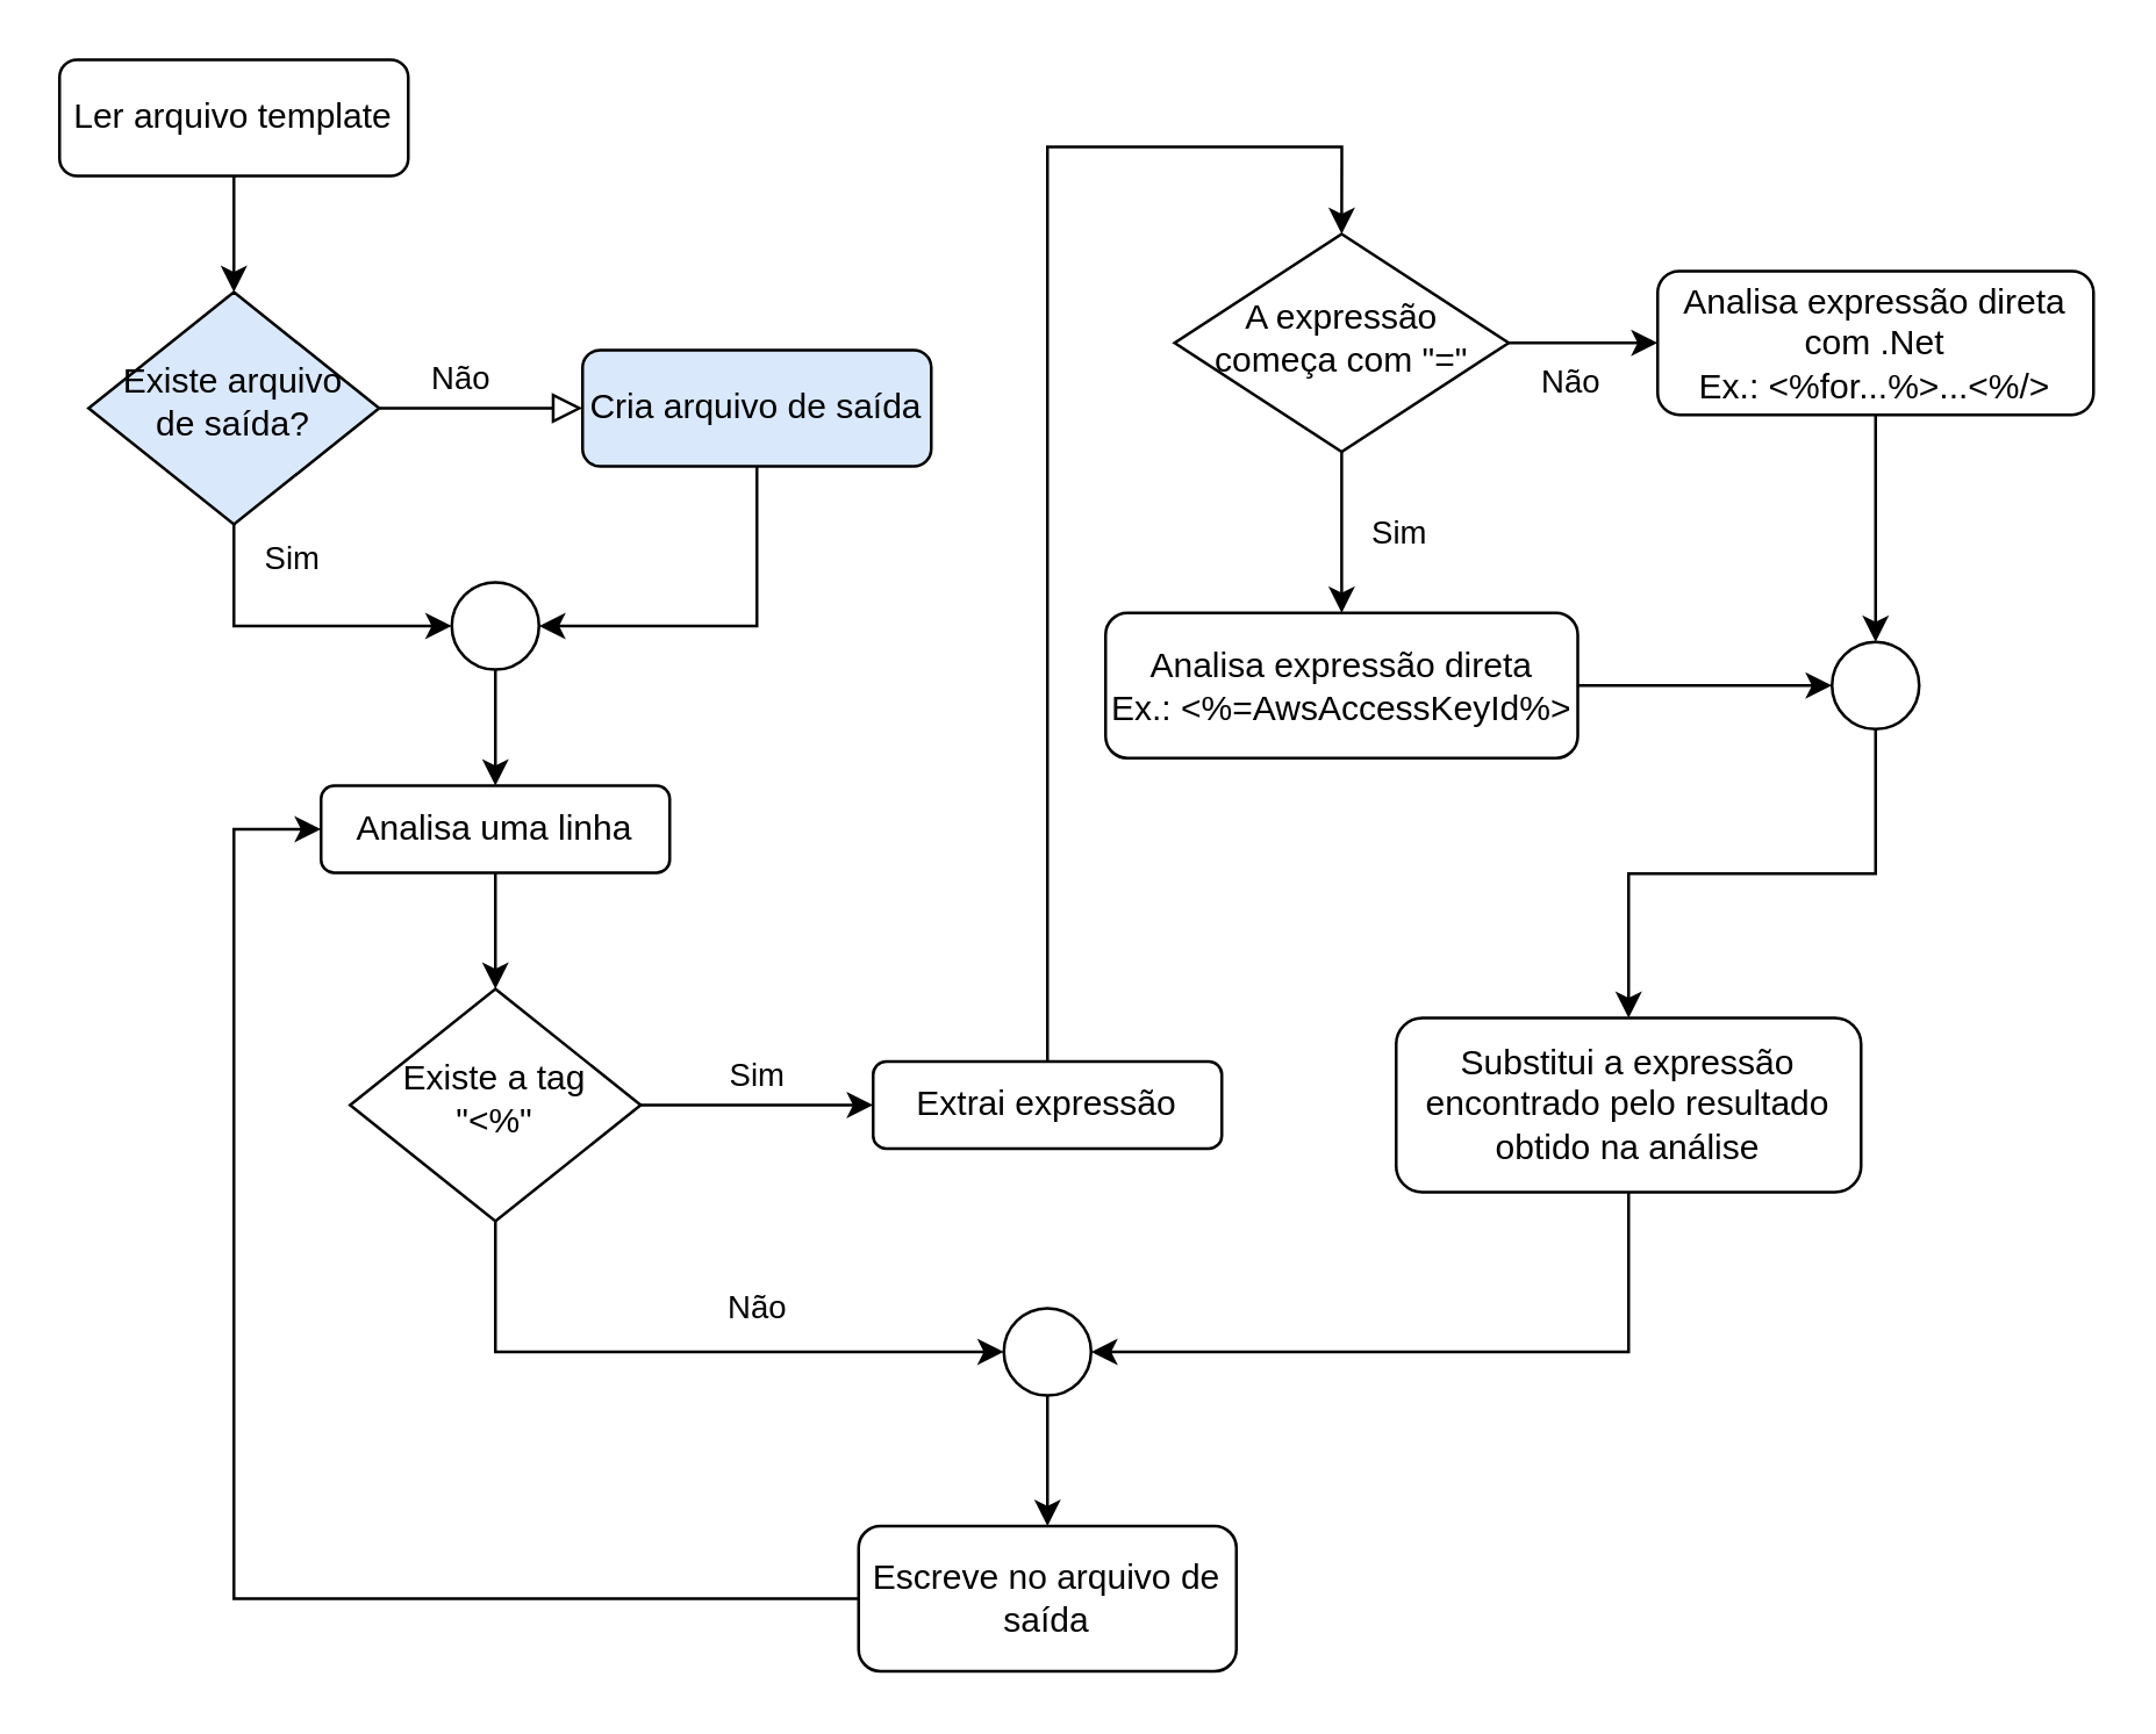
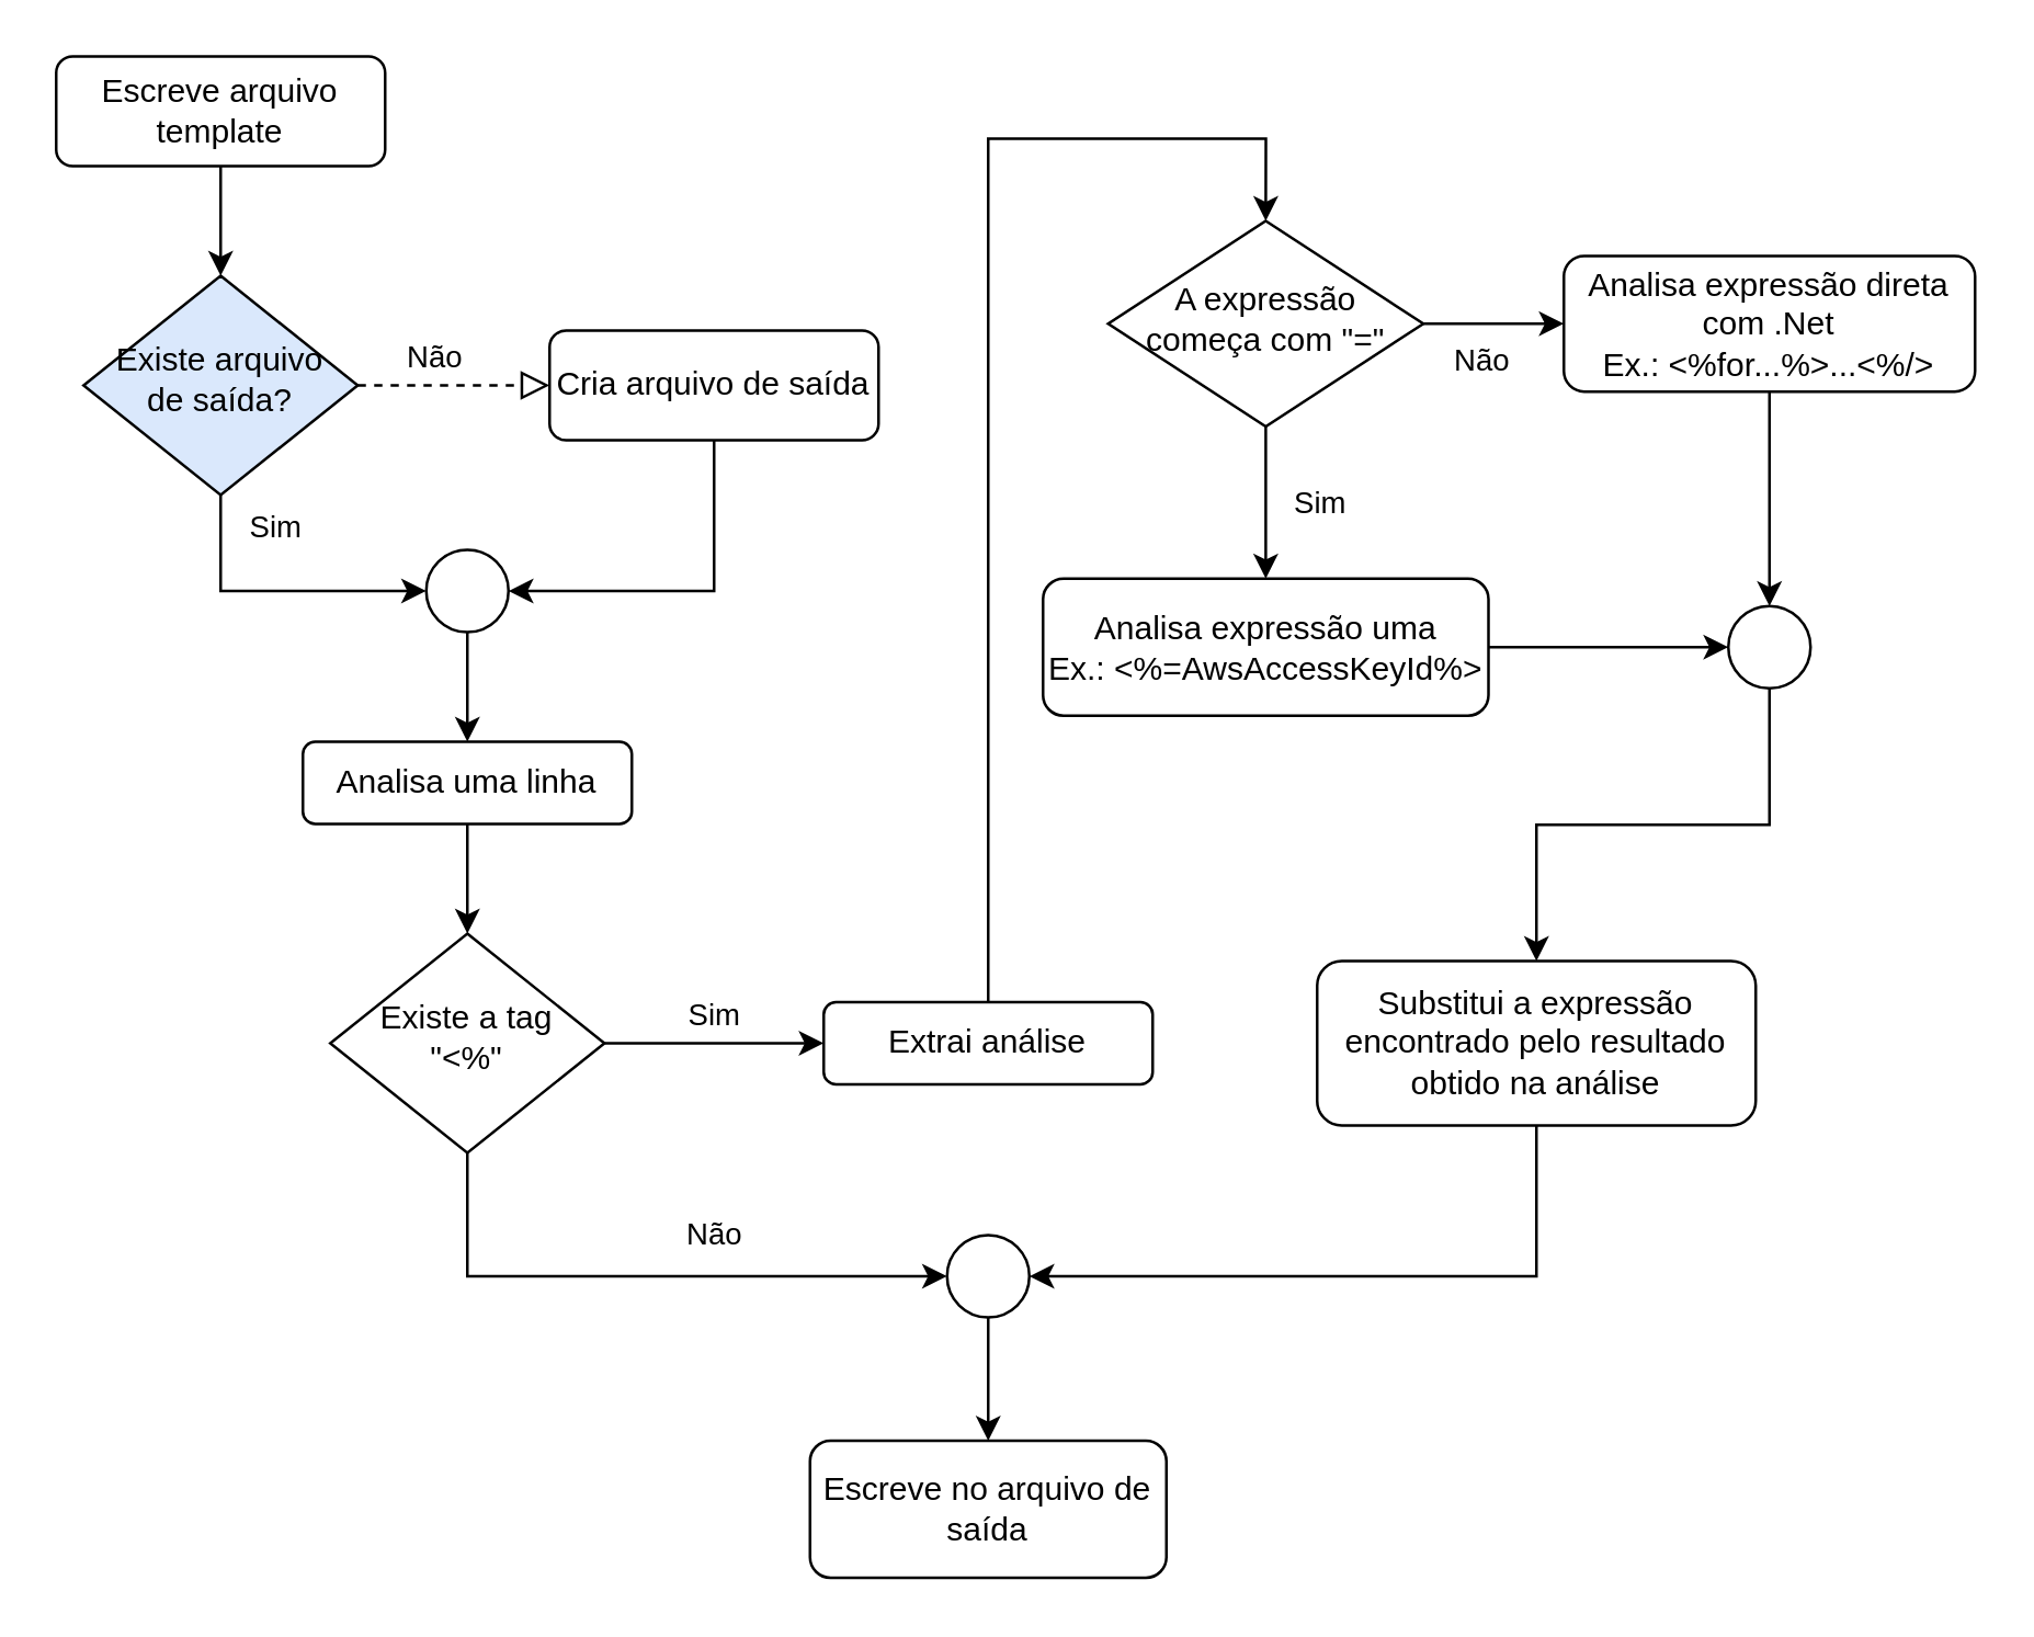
  <mxCell id="0" />
  <mxCell id="1" parent="0" />
  <mxCell id="2" style="edgeStyle=orthogonalEdgeStyle;rounded=0;orthogonalLoop=1;jettySize=auto;html=1;exitX=0.5;exitY=1;exitDx=0;exitDy=0;entryX=0.5;entryY=0;entryDx=0;entryDy=0;" edge="1" parent="1" source="3" target="6"><mxGeometry relative="1" as="geometry" /></mxCell>
- <mxCell id="3" value="Ler arquivo template" style="rounded=1;whiteSpace=wrap;html=1;fontSize=12;glass=0;strokeWidth=1;shadow=0;" parent="1" vertex="1"><mxGeometry x="20" y="20" width="120" height="40" as="geometry" /></mxCell>
+ <mxCell id="3" value="Escreve arquivo template" style="rounded=1;whiteSpace=wrap;html=1;fontSize=12;glass=0;strokeWidth=1;shadow=0;" parent="1" vertex="1"><mxGeometry x="20" y="20" width="120" height="40" as="geometry" /></mxCell>
  <mxCell id="4" value="Sim" style="rounded=0;html=1;jettySize=auto;orthogonalLoop=1;fontSize=11;endArrow=classic;endFill=1;endSize=6;strokeWidth=1;shadow=0;labelBackgroundColor=none;edgeStyle=orthogonalEdgeStyle;entryX=0;entryY=0.5;entryDx=0;entryDy=0;exitX=0.5;exitY=1;exitDx=0;exitDy=0;" parent="1" source="6" target="16" edge="1"><mxGeometry x="-0.778" y="20" relative="1" as="geometry"><mxPoint as="offset" /><mxPoint x="80" y="200" as="sourcePoint" /><mxPoint x="175" y="365" as="targetPoint" /></mxGeometry></mxCell>
- <mxCell id="5" value="Não" style="edgeStyle=orthogonalEdgeStyle;rounded=0;html=1;jettySize=auto;orthogonalLoop=1;fontSize=11;endArrow=block;endFill=0;endSize=8;strokeWidth=1;shadow=0;labelBackgroundColor=none;entryX=0;entryY=0.5;entryDx=0;entryDy=0;" parent="1" source="6" target="10" edge="1"><mxGeometry x="-0.2" y="10" relative="1" as="geometry"><mxPoint as="offset" /><mxPoint x="210" y="140" as="targetPoint" /></mxGeometry></mxCell>
+ <mxCell id="5" value="Não" style="edgeStyle=orthogonalEdgeStyle;rounded=0;html=1;jettySize=auto;orthogonalLoop=1;fontSize=11;endArrow=block;endFill=0;endSize=8;strokeWidth=1;shadow=0;labelBackgroundColor=none;entryX=0;entryY=0.5;entryDx=0;entryDy=0;dashed=1;" parent="1" source="6" target="10" edge="1"><mxGeometry x="-0.2" y="10" relative="1" as="geometry"><mxPoint as="offset" /><mxPoint x="210" y="140" as="targetPoint" /></mxGeometry></mxCell>
  <mxCell id="6" value="Existe arquivo de saída?" style="rhombus;whiteSpace=wrap;html=1;shadow=0;fontFamily=Helvetica;fontSize=12;align=center;strokeWidth=1;spacing=6;spacingTop=-4;fillColor=#dae8fc;" parent="1" vertex="1"><mxGeometry x="30" y="100" width="100" height="80" as="geometry" /></mxCell>
  <mxCell id="7" style="edgeStyle=orthogonalEdgeStyle;rounded=0;orthogonalLoop=1;jettySize=auto;html=1;exitX=0.5;exitY=1;exitDx=0;exitDy=0;entryX=0.5;entryY=0;entryDx=0;entryDy=0;" edge="1" parent="1" source="8" target="12"><mxGeometry relative="1" as="geometry" /></mxCell>
  <mxCell id="8" value="Analisa uma linha" style="rounded=1;whiteSpace=wrap;html=1;fontSize=12;glass=0;strokeWidth=1;shadow=0;" parent="1" vertex="1"><mxGeometry x="110" y="270" width="120" height="30" as="geometry" /></mxCell>
  <mxCell id="9" style="edgeStyle=orthogonalEdgeStyle;rounded=0;orthogonalLoop=1;jettySize=auto;html=1;exitX=0.5;exitY=1;exitDx=0;exitDy=0;entryX=1;entryY=0.5;entryDx=0;entryDy=0;" edge="1" parent="1" source="10" target="16"><mxGeometry relative="1" as="geometry"><mxPoint x="270" y="280" as="targetPoint" /><Array as="points"><mxPoint x="260" y="215" /></Array></mxGeometry></mxCell>
- <mxCell id="10" value="Cria arquivo de saída" style="rounded=1;whiteSpace=wrap;html=1;fontSize=12;glass=0;strokeWidth=1;shadow=0;fillColor=#dae8fc;" vertex="1" parent="1"><mxGeometry x="200" y="120" width="120" height="40" as="geometry" /></mxCell>
+ <mxCell id="10" value="Cria arquivo de saída" style="rounded=1;whiteSpace=wrap;html=1;fontSize=12;glass=0;strokeWidth=1;shadow=0;" vertex="1" parent="1"><mxGeometry x="200" y="120" width="120" height="40" as="geometry" /></mxCell>
  <mxCell id="11" value="Sim" style="rounded=0;html=1;jettySize=auto;orthogonalLoop=1;fontSize=11;endArrow=classic;endFill=1;endSize=6;strokeWidth=1;shadow=0;labelBackgroundColor=none;edgeStyle=orthogonalEdgeStyle;entryX=0;entryY=0.5;entryDx=0;entryDy=0;exitX=1;exitY=0.5;exitDx=0;exitDy=0;" edge="1" parent="1" source="12" target="14"><mxGeometry y="10" relative="1" as="geometry"><mxPoint as="offset" /><mxPoint x="195" y="460" as="targetPoint" /><mxPoint x="280" y="360" as="sourcePoint" /></mxGeometry></mxCell>
  <mxCell id="12" value="&lt;p style=&quot;line-height: 120%;&quot;&gt;&lt;span style=&quot;background-color: initial;&quot;&gt;Existe a tag&lt;br&gt;&lt;/span&gt;&lt;span style=&quot;background-color: initial;&quot;&gt;&quot;&lt;/span&gt;&lt;span style=&quot;background-color: initial;&quot;&gt;&amp;lt;%&quot;&lt;/span&gt;&lt;/p&gt;" style="rhombus;whiteSpace=wrap;html=1;shadow=0;fontFamily=Helvetica;fontSize=12;align=center;strokeWidth=1;spacing=6;spacingTop=-4;" vertex="1" parent="1"><mxGeometry x="120" y="340" width="100" height="80" as="geometry" /></mxCell>
  <mxCell id="13" style="edgeStyle=orthogonalEdgeStyle;rounded=0;orthogonalLoop=1;jettySize=auto;html=1;entryX=0.5;entryY=0;entryDx=0;entryDy=0;exitX=0.5;exitY=0;exitDx=0;exitDy=0;" edge="1" parent="1" source="14" target="18"><mxGeometry relative="1" as="geometry"><mxPoint x="310" y="520" as="sourcePoint" /><Array as="points"><mxPoint x="360" y="50" /><mxPoint x="461" y="50" /></Array></mxGeometry></mxCell>
- <mxCell id="14" value="Extrai expressão" style="rounded=1;whiteSpace=wrap;html=1;fontSize=12;glass=0;strokeWidth=1;shadow=0;" vertex="1" parent="1"><mxGeometry x="300" y="365" width="120" height="30" as="geometry" /></mxCell>
+ <mxCell id="14" value="Extrai análise" style="rounded=1;whiteSpace=wrap;html=1;fontSize=12;glass=0;strokeWidth=1;shadow=0;" vertex="1" parent="1"><mxGeometry x="300" y="365" width="120" height="30" as="geometry" /></mxCell>
  <mxCell id="15" style="edgeStyle=orthogonalEdgeStyle;rounded=0;orthogonalLoop=1;jettySize=auto;html=1;exitX=0.5;exitY=1;exitDx=0;exitDy=0;entryX=0.5;entryY=0;entryDx=0;entryDy=0;" edge="1" parent="1" source="16" target="8"><mxGeometry relative="1" as="geometry" /></mxCell>
  <mxCell id="16" value="" style="ellipse;whiteSpace=wrap;html=1;aspect=fixed;" vertex="1" parent="1"><mxGeometry x="155" y="200" width="30" height="30" as="geometry" /></mxCell>
  <mxCell id="17" value="Não" style="edgeStyle=orthogonalEdgeStyle;rounded=0;html=1;jettySize=auto;orthogonalLoop=1;fontSize=11;endArrow=classic;endFill=1;endSize=6;strokeWidth=1;shadow=0;labelBackgroundColor=none;entryX=0;entryY=0.5;entryDx=0;entryDy=0;exitX=0.5;exitY=1;exitDx=0;exitDy=0;" edge="1" parent="1" source="12" target="32"><mxGeometry x="0.227" y="15" relative="1" as="geometry"><mxPoint as="offset" /><mxPoint x="270" y="350" as="sourcePoint" /><mxPoint x="50" y="280" as="targetPoint" /><Array as="points"><mxPoint x="170" y="465" /></Array></mxGeometry></mxCell>
  <mxCell id="18" value="&lt;p style=&quot;line-height: 120%;&quot;&gt;A expressão começa com &quot;=&quot;&lt;/p&gt;" style="rhombus;whiteSpace=wrap;html=1;shadow=0;fontFamily=Helvetica;fontSize=12;align=center;strokeWidth=1;spacing=6;spacingTop=-4;" vertex="1" parent="1"><mxGeometry x="403.75" y="80" width="115" height="75" as="geometry" /></mxCell>
  <mxCell id="19" value="Sim" style="rounded=0;html=1;jettySize=auto;orthogonalLoop=1;fontSize=11;endArrow=classic;endFill=1;endSize=6;strokeWidth=1;shadow=0;labelBackgroundColor=none;edgeStyle=orthogonalEdgeStyle;exitX=0.5;exitY=1;exitDx=0;exitDy=0;entryX=0.5;entryY=0;entryDx=0;entryDy=0;" edge="1" parent="1" source="18" target="22"><mxGeometry y="20" relative="1" as="geometry"><mxPoint as="offset" /><mxPoint x="461.25" y="210.5" as="targetPoint" /><mxPoint x="471.25" y="-39.5" as="sourcePoint" /></mxGeometry></mxCell>
  <mxCell id="20" value="Não" style="edgeStyle=orthogonalEdgeStyle;rounded=0;html=1;jettySize=auto;orthogonalLoop=1;fontSize=11;endArrow=classic;endFill=1;endSize=6;strokeWidth=1;shadow=0;labelBackgroundColor=none;exitX=1;exitY=0.5;exitDx=0;exitDy=0;entryX=0;entryY=0.5;entryDx=0;entryDy=0;" edge="1" parent="1" source="18" target="24"><mxGeometry x="-0.171" y="-12" relative="1" as="geometry"><mxPoint y="1" as="offset" /><mxPoint x="546.25" y="117.5" as="sourcePoint" /><mxPoint x="686.25" y="117.5" as="targetPoint" /><Array as="points" /></mxGeometry></mxCell>
  <mxCell id="21" style="edgeStyle=orthogonalEdgeStyle;rounded=0;orthogonalLoop=1;jettySize=auto;html=1;exitX=1;exitY=0.5;exitDx=0;exitDy=0;entryX=0;entryY=0.5;entryDx=0;entryDy=0;" edge="1" parent="1" source="22" target="26"><mxGeometry relative="1" as="geometry" /></mxCell>
- <mxCell id="22" value="Analisa expressão direta&lt;br&gt;Ex.:&amp;nbsp;&amp;lt;%=AwsAccessKeyId%&amp;gt;" style="rounded=1;whiteSpace=wrap;html=1;fontSize=12;glass=0;strokeWidth=1;shadow=0;" vertex="1" parent="1"><mxGeometry x="380" y="210.5" width="162.5" height="50" as="geometry" /></mxCell>
+ <mxCell id="22" value="Analisa expressão uma&lt;br&gt;Ex.:&amp;nbsp;&amp;lt;%=AwsAccessKeyId%&amp;gt;" style="rounded=1;whiteSpace=wrap;html=1;fontSize=12;glass=0;strokeWidth=1;shadow=0;" vertex="1" parent="1"><mxGeometry x="380" y="210.5" width="162.5" height="50" as="geometry" /></mxCell>
  <mxCell id="23" style="edgeStyle=orthogonalEdgeStyle;rounded=0;orthogonalLoop=1;jettySize=auto;html=1;exitX=0.5;exitY=1;exitDx=0;exitDy=0;entryX=0.5;entryY=0;entryDx=0;entryDy=0;" edge="1" parent="1" source="24" target="26"><mxGeometry relative="1" as="geometry" /></mxCell>
  <mxCell id="24" value="Analisa expressão direta com .Net&lt;br&gt;Ex.: &amp;lt;%for...%&amp;gt;...&amp;lt;%/&amp;gt;" style="rounded=1;whiteSpace=wrap;html=1;fontSize=12;glass=0;strokeWidth=1;shadow=0;" vertex="1" parent="1"><mxGeometry x="570" y="92.75" width="150" height="49.5" as="geometry" /></mxCell>
  <mxCell id="25" style="edgeStyle=orthogonalEdgeStyle;rounded=0;orthogonalLoop=1;jettySize=auto;html=1;exitX=0.5;exitY=1;exitDx=0;exitDy=0;entryX=0.5;entryY=0;entryDx=0;entryDy=0;" edge="1" parent="1" source="26" target="28"><mxGeometry relative="1" as="geometry" /></mxCell>
  <mxCell id="26" value="" style="ellipse;whiteSpace=wrap;html=1;aspect=fixed;" vertex="1" parent="1"><mxGeometry x="630" y="220.5" width="30" height="30" as="geometry" /></mxCell>
  <mxCell id="27" style="edgeStyle=orthogonalEdgeStyle;rounded=0;orthogonalLoop=1;jettySize=auto;html=1;exitX=0.5;exitY=1;exitDx=0;exitDy=0;entryX=1;entryY=0.5;entryDx=0;entryDy=0;" edge="1" parent="1" source="28" target="32"><mxGeometry relative="1" as="geometry" /></mxCell>
  <mxCell id="28" value="Substitui a expressão encontrado pelo resultado obtido na análise" style="rounded=1;whiteSpace=wrap;html=1;fontSize=12;glass=0;strokeWidth=1;shadow=0;" vertex="1" parent="1"><mxGeometry x="480" y="350" width="160" height="60" as="geometry" /></mxCell>
- <mxCell id="29" style="edgeStyle=orthogonalEdgeStyle;rounded=0;orthogonalLoop=1;jettySize=auto;html=1;exitX=0;exitY=0.5;exitDx=0;exitDy=0;entryX=0;entryY=0.5;entryDx=0;entryDy=0;" edge="1" parent="1" source="30" target="8"><mxGeometry relative="1" as="geometry"><Array as="points"><mxPoint x="80" y="550" /><mxPoint x="80" y="285" /></Array></mxGeometry></mxCell>
  <mxCell id="30" value="Escreve no arquivo de saída" style="rounded=1;whiteSpace=wrap;html=1;fontSize=12;glass=0;strokeWidth=1;shadow=0;" vertex="1" parent="1"><mxGeometry x="295" y="525" width="130" height="50" as="geometry" /></mxCell>
  <mxCell id="31" style="edgeStyle=orthogonalEdgeStyle;rounded=0;orthogonalLoop=1;jettySize=auto;html=1;exitX=0.5;exitY=1;exitDx=0;exitDy=0;entryX=0.5;entryY=0;entryDx=0;entryDy=0;" edge="1" parent="1" source="32" target="30"><mxGeometry relative="1" as="geometry" /></mxCell>
  <mxCell id="32" value="" style="ellipse;whiteSpace=wrap;html=1;aspect=fixed;" vertex="1" parent="1"><mxGeometry x="345" y="450" width="30" height="30" as="geometry" /></mxCell>
